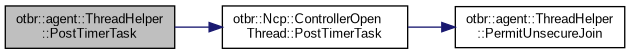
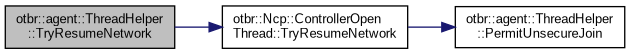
  digraph {
    fontname="Liberation Sans"
    rankdir=LR
    node [color=black fillcolor=white fontname="Liberation Sans" fontsize=10 shape=record style=filled]
    edge [color=midnightblue fontname="Liberation Sans" fontsize=10 labelfontname=Helvetica labelfontsize=10 style=solid]
-   n1 [fillcolor=grey75 fontcolor=black height=0.2 label="otbr::agent::ThreadHelper\l::PostTimerTask" width=0.4]
-   n2 [height=0.2 label="otbr::Ncp::ControllerOpen\lThread::PostTimerTask" width=0.4]
+   n1 [fillcolor=grey75 fontcolor=black height=0.2 label="otbr::agent::ThreadHelper\l::TryResumeNetwork" width=0.4]
+   n2 [height=0.2 label="otbr::Ncp::ControllerOpen\lThread::TryResumeNetwork" width=0.4]
    n3 [height=0.2 label="otbr::agent::ThreadHelper\l::PermitUnsecureJoin" width=0.4]
    n1 -> n2
    n2 -> n3
  }
